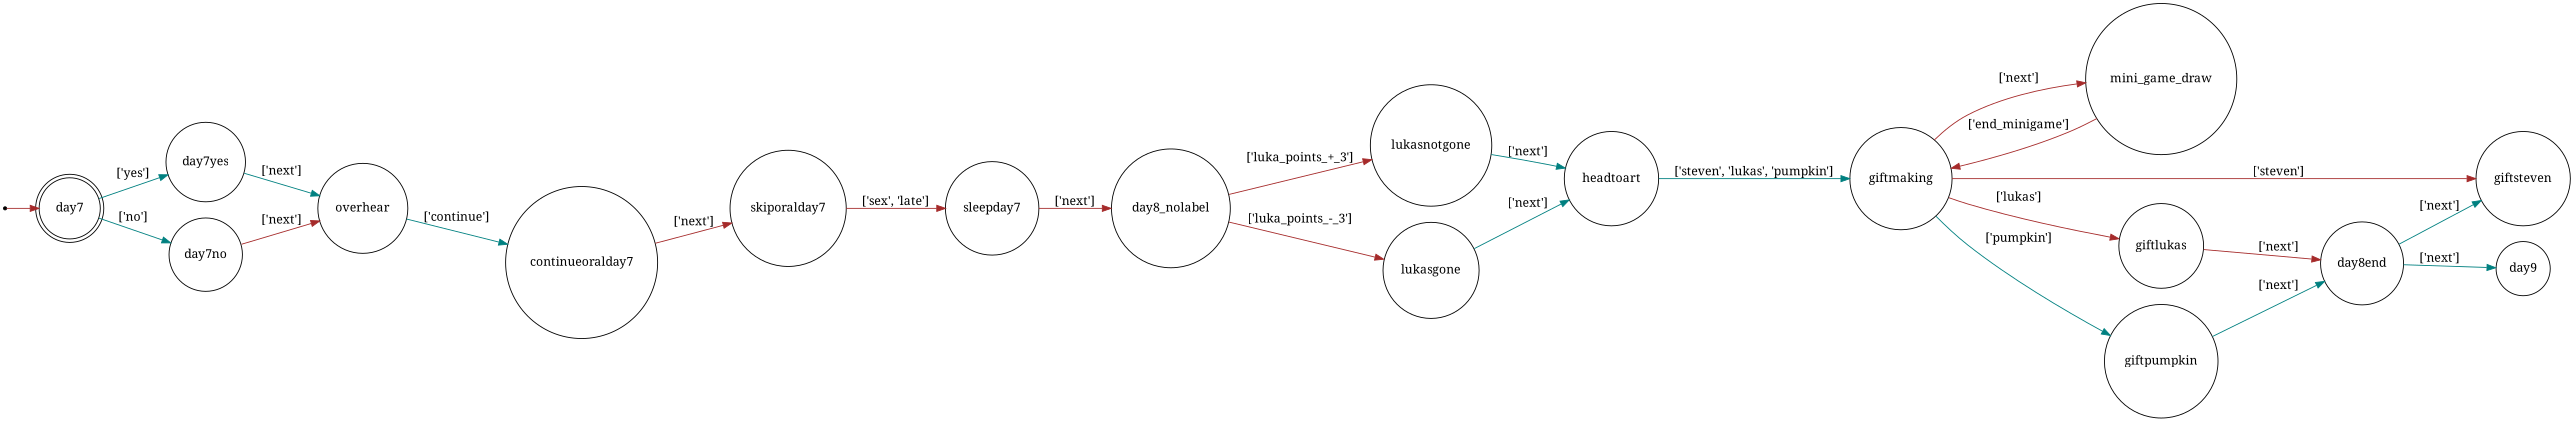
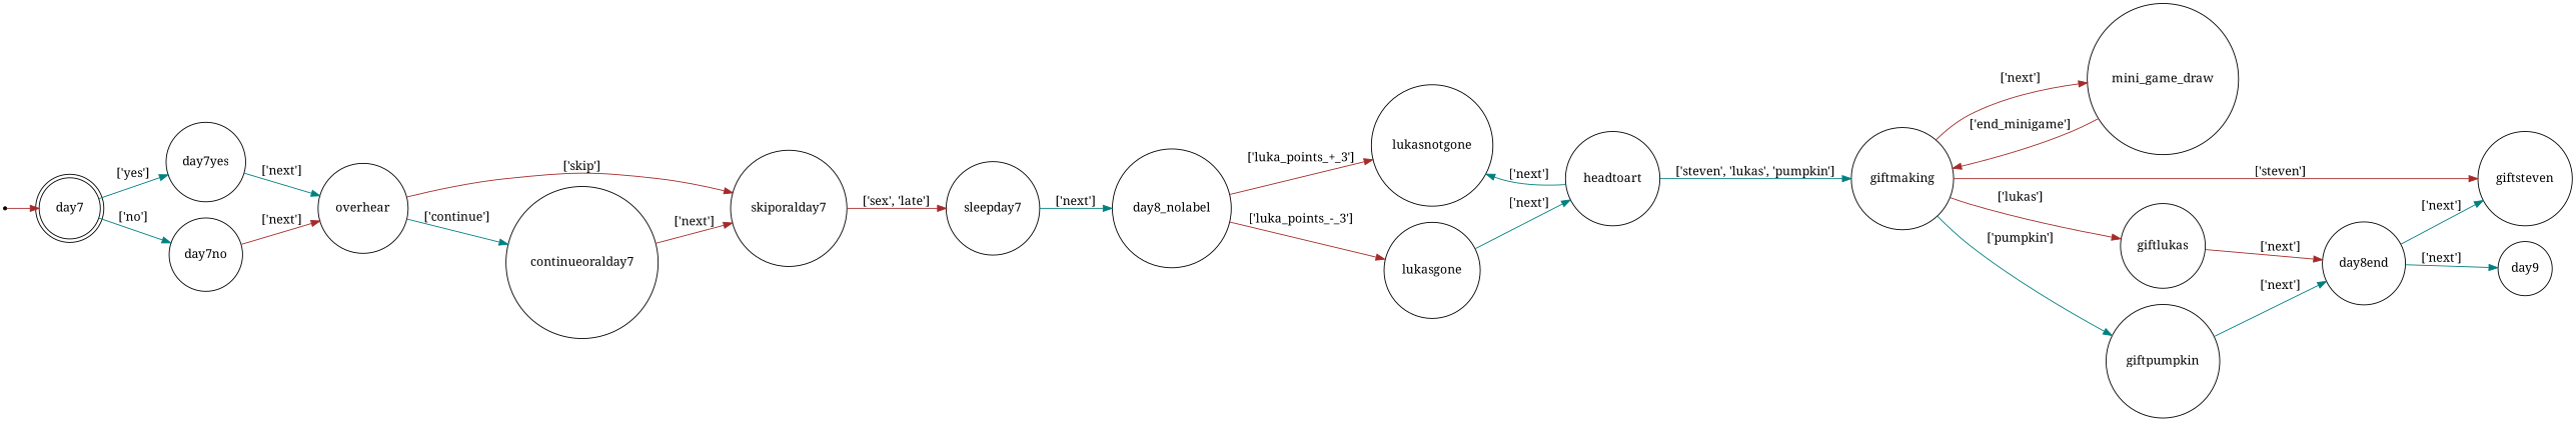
  digraph {
    fontname="Noto Serif"
    rankdir=LR
    node [fontname="Noto Serif" shape=circle]
    edge [color=teal fontname="Noto Serif"]
    day7 [shape=doublecircle]
    day7yes
    day7no
    overhear
    qi [shape=point]
    skiporalday7
    continueoralday7
    sleepday7
    day8_nolabel
    lukasnotgone
    lukasgone
    headtoart
    giftmaking
    mini_game_draw
    giftsteven
    giftlukas
    giftpumpkin
    day8end
    day9
    day7 -> day7yes [label="['yes']"]
    day7 -> day7no [label="['no']"]
    day7yes -> overhear [label="['next']"]
    day7no -> overhear [color=brown label="['next']"]
+   overhear -> skiporalday7 [color=brown label="['skip']"]
    overhear -> continueoralday7 [label="['continue']"]
    qi -> day7 [color=brown]
    skiporalday7 -> sleepday7 [color=brown label="['sex', 'late']"]
    continueoralday7 -> skiporalday7 [color=brown label="['next']"]
-   sleepday7 -> day8_nolabel [color=brown label="['next']"]
+   sleepday7 -> day8_nolabel [label="['next']"]
    day8_nolabel -> lukasnotgone [color=brown label="['luka_points_+_3']"]
    day8_nolabel -> lukasgone [color=brown label="['luka_points_-_3']"]
-   lukasnotgone -> headtoart [label="['next']"]
+   headtoart -> lukasnotgone [label="['next']"]
    lukasgone -> headtoart [label="['next']"]
    headtoart -> giftmaking [label="['steven', 'lukas', 'pumpkin']"]
    giftmaking -> mini_game_draw [color=brown label="['next']"]
    giftmaking -> giftsteven [color=brown label="['steven']"]
    giftmaking -> giftlukas [color=brown label="['lukas']"]
    giftmaking -> giftpumpkin [label="['pumpkin']"]
    mini_game_draw -> giftmaking [color=brown label="['end_minigame']"]
    giftlukas -> day8end [color=brown label="['next']"]
    giftpumpkin -> day8end [label="['next']"]
    day8end -> giftsteven [label="['next']"]
    day8end -> day9 [label="['next']"]
  }
